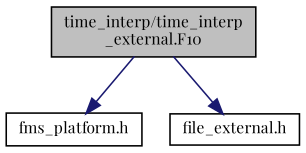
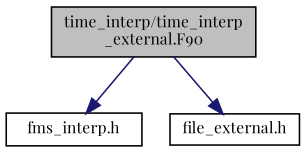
  digraph {
    fontname="Playfair Display"
    node [color=black fillcolor=white fontname="Playfair Display" fontsize=10 shape=record style=filled]
    edge [color=midnightblue fontname="Playfair Display" fontsize=10 labelfontname=Helvetica labelfontsize=10 style=solid]
-   n1 [fillcolor=grey75 fontcolor=black height=0.2 label="time_interp/time_interp\l_external.F10" width=0.4]
-   n2 [height=0.2 label="fms_platform.h" width=0.4]
+   n1 [fillcolor=grey75 fontcolor=black height=0.2 label="time_interp/time_interp\l_external.F90" width=0.4]
+   n2 [height=0.2 label="fms_interp.h" width=0.4]
    n3 [height=0.2 label="file_external.h" width=0.4]
    n1 -> n2
    n1 -> n3
  }
